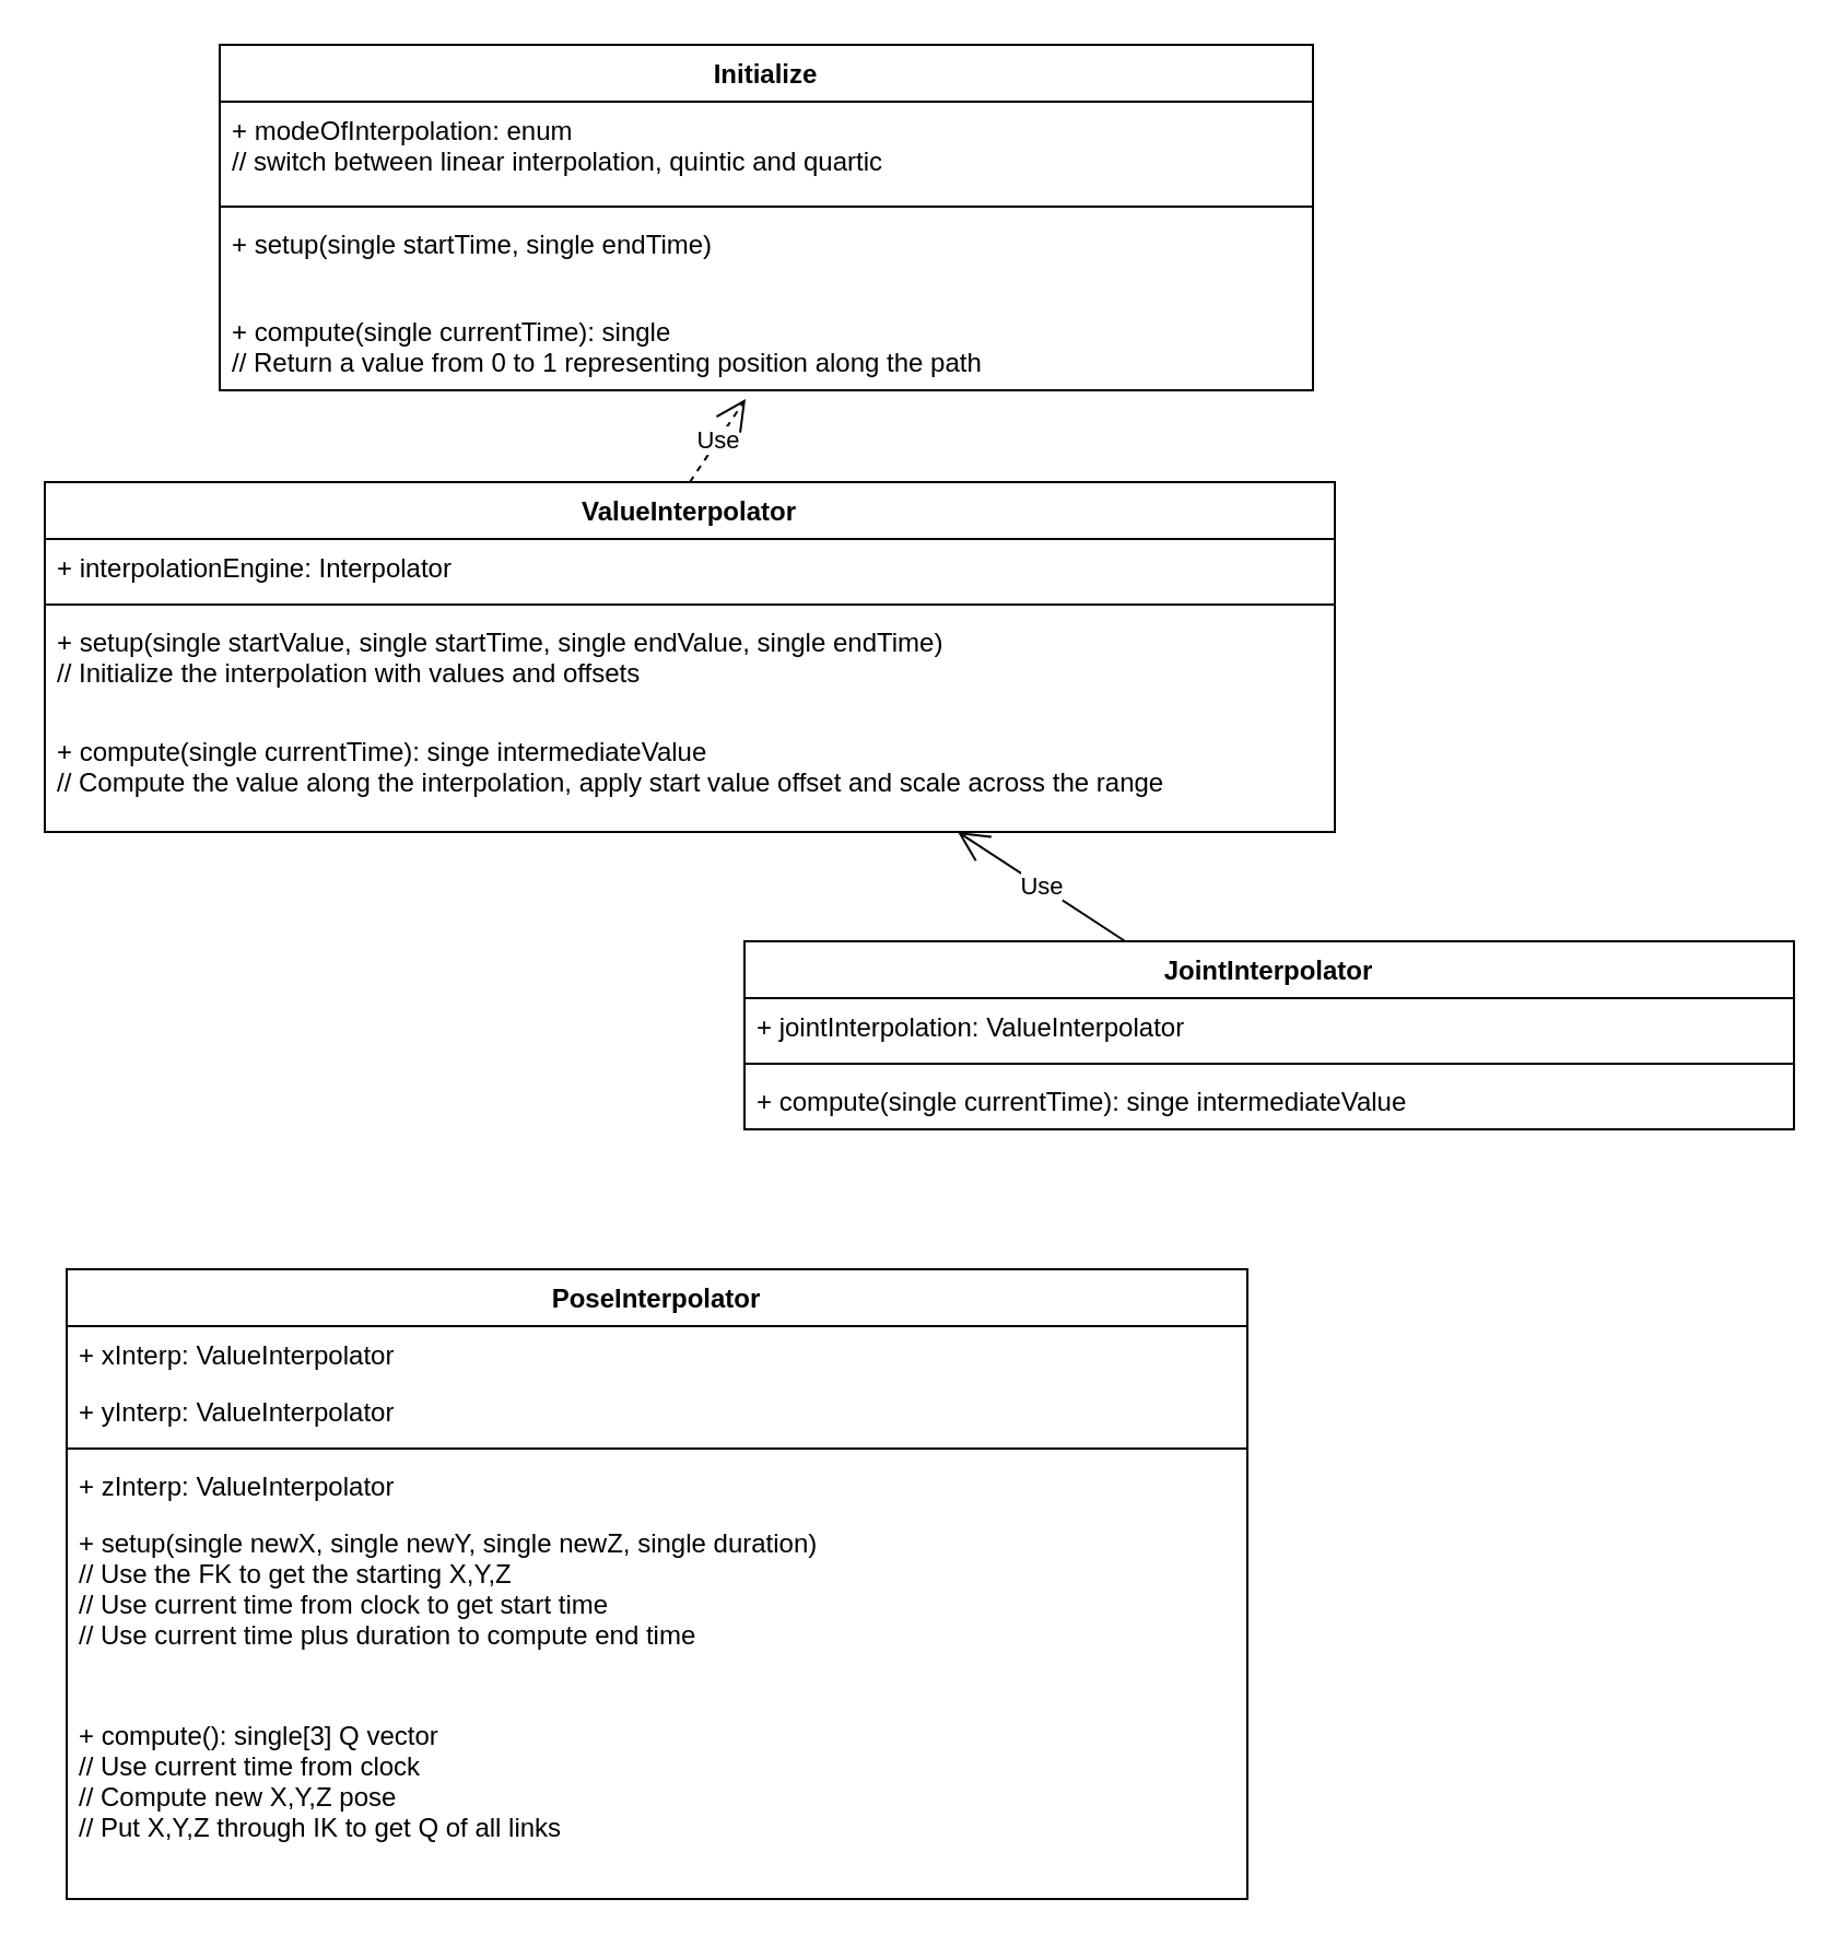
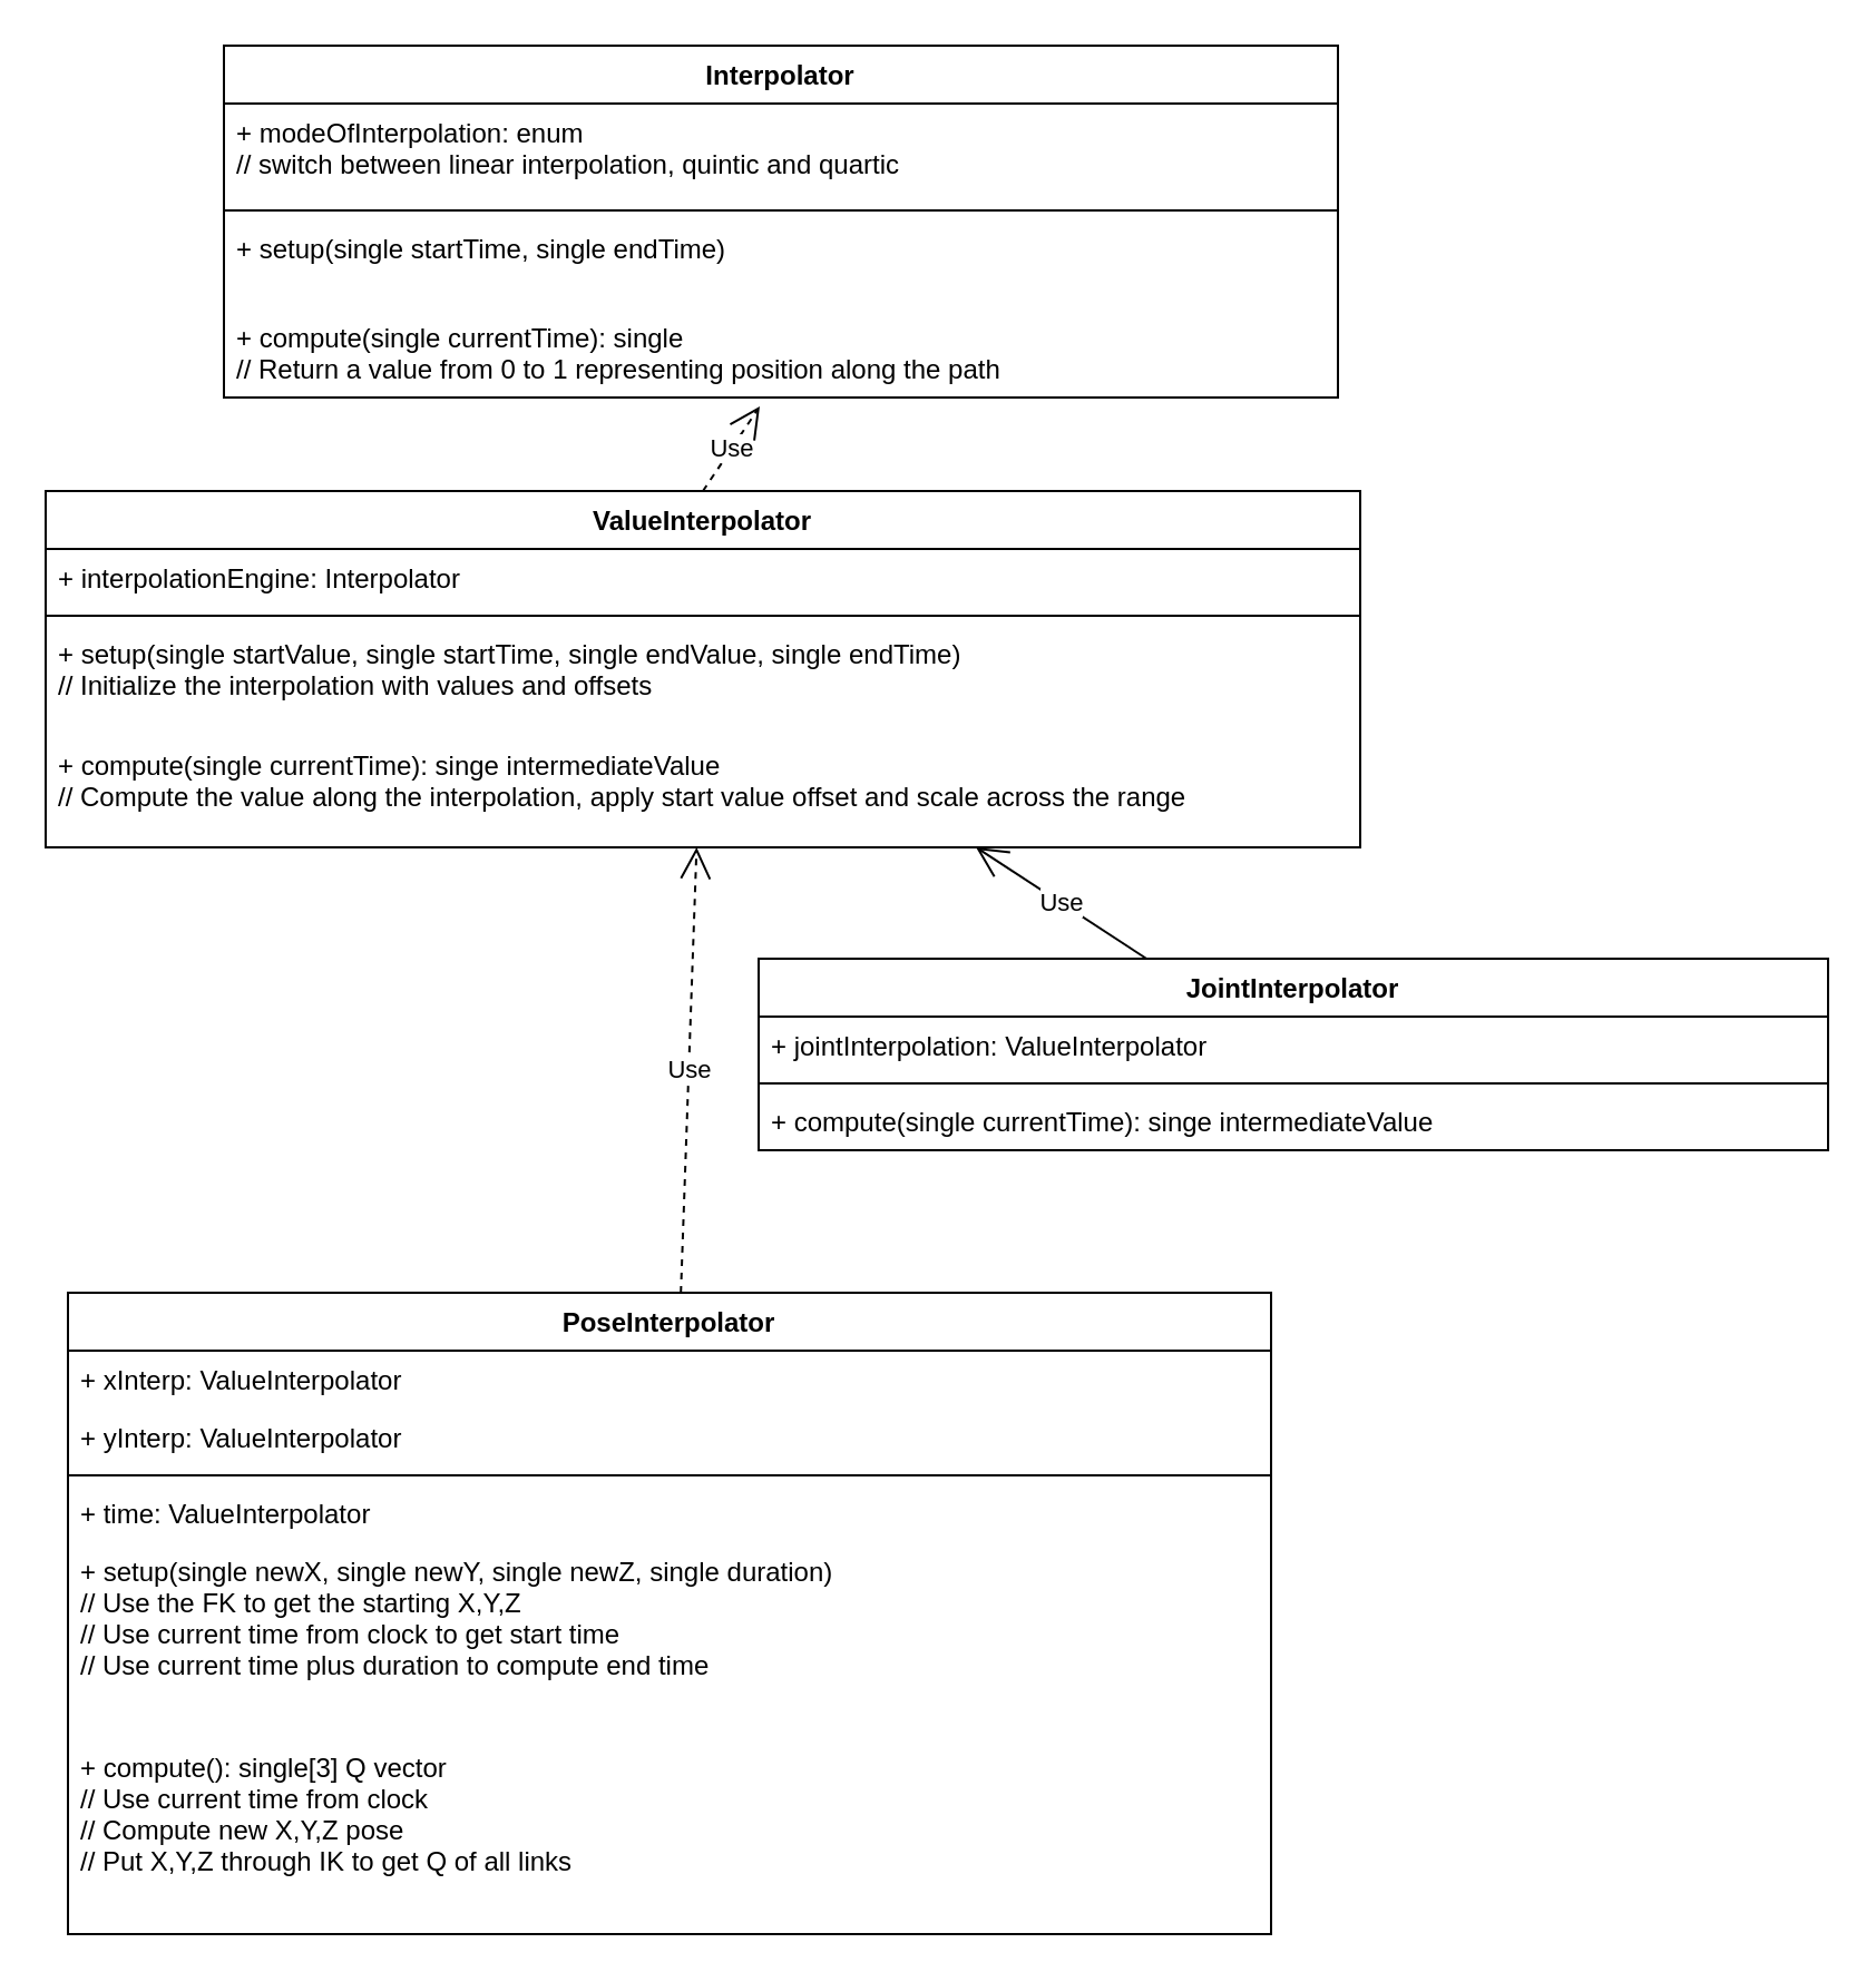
  <mxCell id="0" />
  <mxCell id="1" parent="0" />
  <mxCell id="2" value="Use" style="endArrow=open;endSize=12;dashed=1;html=1;exitX=0.5;exitY=0;exitDx=0;exitDy=0;entryX=0.481;entryY=1.1;entryDx=0;entryDy=0;entryPerimeter=0;" parent="1" source="10" target="9" edge="1"><mxGeometry width="160" relative="1" as="geometry"><mxPoint x="310" y="620" as="sourcePoint" /><mxPoint x="470" y="620" as="targetPoint" /></mxGeometry></mxCell>
+ <mxCell id="3" value="Use" style="endArrow=open;endSize=12;dashed=1;html=1;" parent="1" source="15" target="10" edge="1"><mxGeometry width="160" relative="1" as="geometry"><mxPoint x="310" y="620" as="sourcePoint" /><mxPoint x="470" y="620" as="targetPoint" /></mxGeometry></mxCell>
  <mxCell id="4" value="Use" style="endArrow=open;endSize=12;dashed=0;html=1;" parent="1" source="22" target="10" edge="1"><mxGeometry width="160" relative="1" as="geometry"><mxPoint x="450" y="900" as="sourcePoint" /><mxPoint x="610" y="900" as="targetPoint" /></mxGeometry></mxCell>
- <mxCell id="5" value="Initialize" style="swimlane;fontStyle=1;align=center;verticalAlign=top;childLayout=stackLayout;horizontal=1;startSize=26;horizontalStack=0;resizeParent=1;resizeParentMax=0;resizeLast=0;collapsible=1;marginBottom=0;" parent="1" vertex="1"><mxGeometry x="100" y="20" width="500" height="158" as="geometry"><mxRectangle x="100" y="100" width="100" height="26" as="alternateBounds" /></mxGeometry></mxCell>
+ <mxCell id="5" value="Interpolator" style="swimlane;fontStyle=1;align=center;verticalAlign=top;childLayout=stackLayout;horizontal=1;startSize=26;horizontalStack=0;resizeParent=1;resizeParentMax=0;resizeLast=0;collapsible=1;marginBottom=0;" parent="1" vertex="1"><mxGeometry x="100" y="20" width="500" height="158" as="geometry"><mxRectangle x="100" y="100" width="100" height="26" as="alternateBounds" /></mxGeometry></mxCell>
  <mxCell id="6" value="+ modeOfInterpolation: enum&#10;// switch between linear interpolation, quintic and quartic" style="text;strokeColor=none;fillColor=none;align=left;verticalAlign=top;spacingLeft=4;spacingRight=4;overflow=hidden;rotatable=0;points=[[0,0.5],[1,0.5]];portConstraint=eastwest;" parent="5" vertex="1"><mxGeometry y="26" width="500" height="44" as="geometry" /></mxCell>
  <mxCell id="7" value="" style="line;strokeWidth=1;fillColor=none;align=left;verticalAlign=middle;spacingTop=-1;spacingLeft=3;spacingRight=3;rotatable=0;labelPosition=right;points=[];portConstraint=eastwest;" parent="5" vertex="1"><mxGeometry y="70" width="500" height="8" as="geometry" /></mxCell>
  <mxCell id="8" value="+ setup(single startTime, single endTime)&#10;" style="text;strokeColor=none;fillColor=none;align=left;verticalAlign=top;spacingLeft=4;spacingRight=4;overflow=hidden;rotatable=0;points=[[0,0.5],[1,0.5]];portConstraint=eastwest;" parent="5" vertex="1"><mxGeometry y="78" width="500" height="40" as="geometry" /></mxCell>
  <mxCell id="9" value="+ compute(single currentTime): single&#10;// Return a value from 0 to 1 representing position along the path" style="text;strokeColor=none;fillColor=none;align=left;verticalAlign=top;spacingLeft=4;spacingRight=4;overflow=hidden;rotatable=0;points=[[0,0.5],[1,0.5]];portConstraint=eastwest;" parent="5" vertex="1"><mxGeometry y="118" width="500" height="40" as="geometry" /></mxCell>
  <mxCell id="10" value="ValueInterpolator" style="swimlane;fontStyle=1;align=center;verticalAlign=top;childLayout=stackLayout;horizontal=1;startSize=26;horizontalStack=0;resizeParent=1;resizeParentMax=0;resizeLast=0;collapsible=1;marginBottom=0;" parent="1" vertex="1"><mxGeometry y="220" width="590" height="160" as="geometry" x="20" /></mxCell>
  <mxCell id="11" value="+ interpolationEngine: Interpolator" style="text;strokeColor=none;fillColor=none;align=left;verticalAlign=top;spacingLeft=4;spacingRight=4;overflow=hidden;rotatable=0;points=[[0,0.5],[1,0.5]];portConstraint=eastwest;" parent="10" vertex="1"><mxGeometry y="26" width="590" height="26" as="geometry" /></mxCell>
  <mxCell id="12" value="" style="line;strokeWidth=1;fillColor=none;align=left;verticalAlign=middle;spacingTop=-1;spacingLeft=3;spacingRight=3;rotatable=0;labelPosition=right;points=[];portConstraint=eastwest;" parent="10" vertex="1"><mxGeometry y="52" width="590" height="8" as="geometry" /></mxCell>
  <mxCell id="13" value="+ setup(single startValue, single startTime, single endValue, single endTime)&#10;// Initialize the interpolation with values and offsets&#10;" style="text;strokeColor=none;fillColor=none;align=left;verticalAlign=top;spacingLeft=4;spacingRight=4;overflow=hidden;rotatable=0;points=[[0,0.5],[1,0.5]];portConstraint=eastwest;" parent="10" vertex="1"><mxGeometry y="60" width="590" height="50" as="geometry" /></mxCell>
  <mxCell id="14" value="+ compute(single currentTime): singe intermediateValue&#10;// Compute the value along the interpolation, apply start value offset and scale across the range&#10;" style="text;strokeColor=none;fillColor=none;align=left;verticalAlign=top;spacingLeft=4;spacingRight=4;overflow=hidden;rotatable=0;points=[[0,0.5],[1,0.5]];portConstraint=eastwest;" parent="10" vertex="1"><mxGeometry y="110" width="590" height="50" as="geometry" /></mxCell>
  <mxCell id="15" value="PoseInterpolator" style="swimlane;fontStyle=1;align=center;verticalAlign=top;childLayout=stackLayout;horizontal=1;startSize=26;horizontalStack=0;resizeParent=1;resizeParentMax=0;resizeLast=0;collapsible=1;marginBottom=0;" parent="1" vertex="1"><mxGeometry x="30" y="580" width="540" height="288" as="geometry" /></mxCell>
  <mxCell id="16" value="+ xInterp: ValueInterpolator" style="text;strokeColor=none;fillColor=none;align=left;verticalAlign=top;spacingLeft=4;spacingRight=4;overflow=hidden;rotatable=0;points=[[0,0.5],[1,0.5]];portConstraint=eastwest;" parent="15" vertex="1"><mxGeometry y="26" width="540" height="26" as="geometry" /></mxCell>
  <mxCell id="17" value="+ yInterp: ValueInterpolator" style="text;strokeColor=none;fillColor=none;align=left;verticalAlign=top;spacingLeft=4;spacingRight=4;overflow=hidden;rotatable=0;points=[[0,0.5],[1,0.5]];portConstraint=eastwest;" parent="15" vertex="1"><mxGeometry y="52" width="540" height="26" as="geometry" /></mxCell>
  <mxCell id="18" value="" style="line;strokeWidth=1;fillColor=none;align=left;verticalAlign=middle;spacingTop=-1;spacingLeft=3;spacingRight=3;rotatable=0;labelPosition=right;points=[];portConstraint=eastwest;" parent="15" vertex="1"><mxGeometry y="78" width="540" height="8" as="geometry" /></mxCell>
- <mxCell id="19" value="+ zInterp: ValueInterpolator" style="text;strokeColor=none;fillColor=none;align=left;verticalAlign=top;spacingLeft=4;spacingRight=4;overflow=hidden;rotatable=0;points=[[0,0.5],[1,0.5]];portConstraint=eastwest;" parent="15" vertex="1"><mxGeometry y="86" width="540" height="26" as="geometry" /></mxCell>
+ <mxCell id="19" value="+ time: ValueInterpolator" style="text;strokeColor=none;fillColor=none;align=left;verticalAlign=top;spacingLeft=4;spacingRight=4;overflow=hidden;rotatable=0;points=[[0,0.5],[1,0.5]];portConstraint=eastwest;" parent="15" vertex="1"><mxGeometry y="86" width="540" height="26" as="geometry" /></mxCell>
  <mxCell id="20" value="+ setup(single newX, single newY, single newZ, single duration)&#10;// Use the FK to get the starting X,Y,Z&#10;// Use current time from clock to get start time&#10;// Use current time plus duration to compute end time" style="text;strokeColor=none;fillColor=none;align=left;verticalAlign=top;spacingLeft=4;spacingRight=4;overflow=hidden;rotatable=0;points=[[0,0.5],[1,0.5]];portConstraint=eastwest;" parent="15" vertex="1"><mxGeometry y="112" width="540" height="88" as="geometry" /></mxCell>
  <mxCell id="21" value="+ compute(): single[3] Q vector&#10;// Use current time from clock&#10;// Compute new X,Y,Z pose&#10;// Put X,Y,Z through IK to get Q of all links" style="text;strokeColor=none;fillColor=none;align=left;verticalAlign=top;spacingLeft=4;spacingRight=4;overflow=hidden;rotatable=0;points=[[0,0.5],[1,0.5]];portConstraint=eastwest;" parent="15" vertex="1"><mxGeometry y="200" width="540" height="88" as="geometry" /></mxCell>
  <mxCell id="22" value="JointInterpolator" style="swimlane;fontStyle=1;align=center;verticalAlign=top;childLayout=stackLayout;horizontal=1;startSize=26;horizontalStack=0;resizeParent=1;resizeParentMax=0;resizeLast=0;collapsible=1;marginBottom=0;" parent="1" vertex="1"><mxGeometry x="340" y="430" width="480" height="86" as="geometry" /></mxCell>
  <mxCell id="23" value="+ jointInterpolation: ValueInterpolator" style="text;strokeColor=none;fillColor=none;align=left;verticalAlign=top;spacingLeft=4;spacingRight=4;overflow=hidden;rotatable=0;points=[[0,0.5],[1,0.5]];portConstraint=eastwest;" parent="22" vertex="1"><mxGeometry y="26" width="480" height="26" as="geometry" /></mxCell>
  <mxCell id="24" value="" style="line;strokeWidth=1;fillColor=none;align=left;verticalAlign=middle;spacingTop=-1;spacingLeft=3;spacingRight=3;rotatable=0;labelPosition=right;points=[];portConstraint=eastwest;" parent="22" vertex="1"><mxGeometry y="52" width="480" height="8" as="geometry" /></mxCell>
  <mxCell id="25" value="+ compute(single currentTime): singe intermediateValue&#10;&#10;" style="text;strokeColor=none;fillColor=none;align=left;verticalAlign=top;spacingLeft=4;spacingRight=4;overflow=hidden;rotatable=0;points=[[0,0.5],[1,0.5]];portConstraint=eastwest;" parent="22" vertex="1"><mxGeometry y="60" width="480" height="26" as="geometry" /></mxCell>
